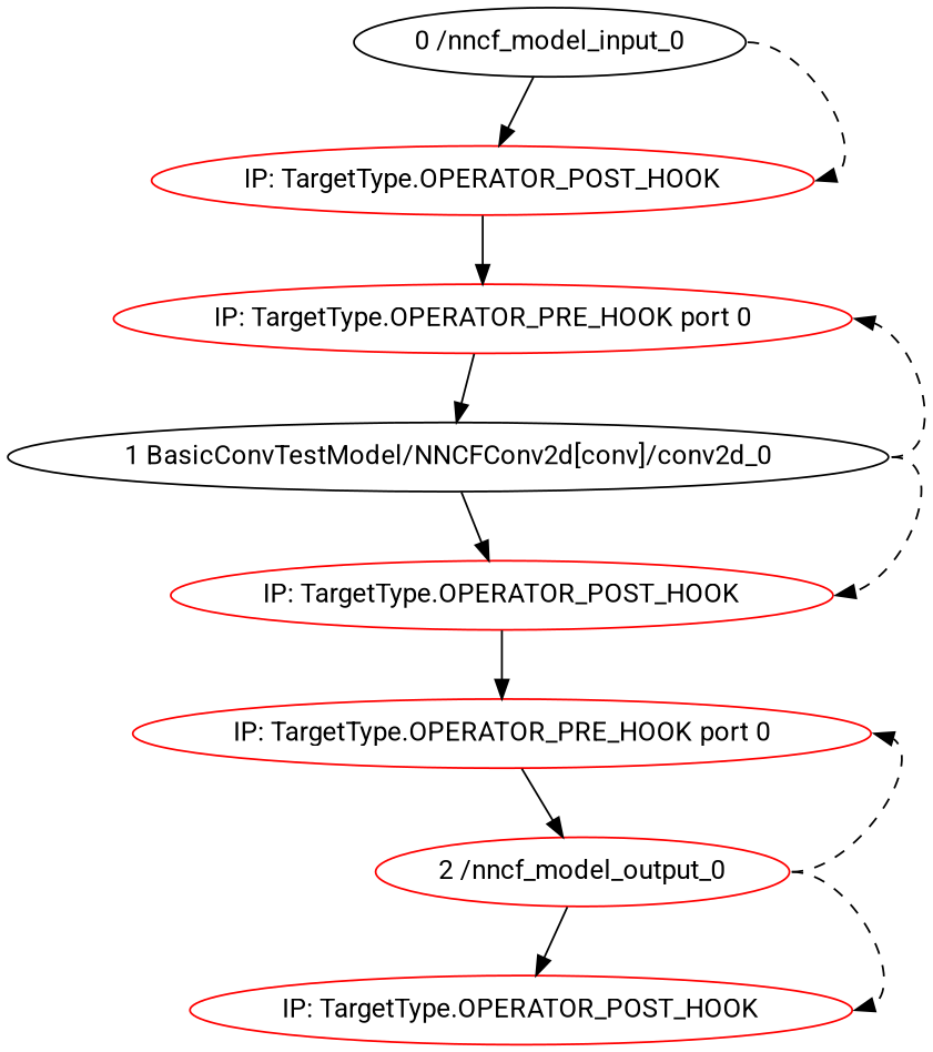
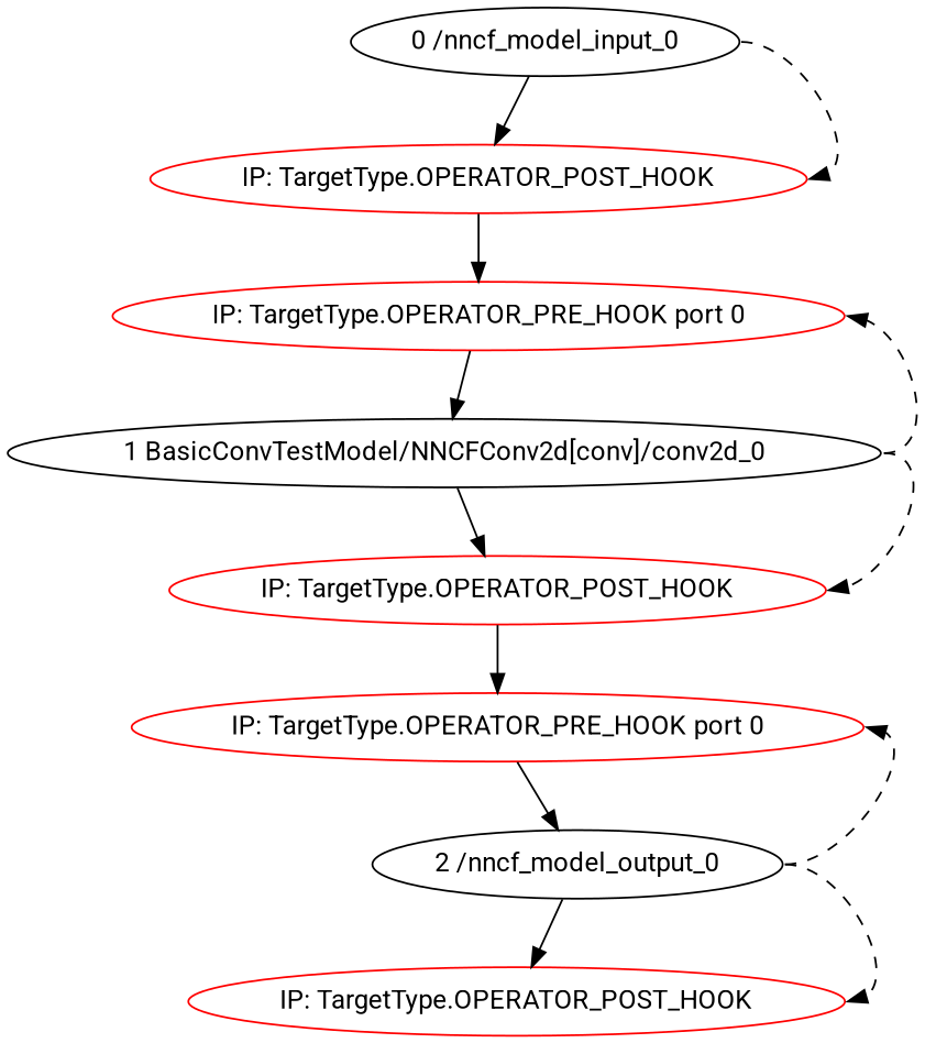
  digraph {
    fontname=Roboto
    node [color=red fontname=Roboto]
    edge [fontname=Roboto]
    n1 [label="IP: TargetType.OPERATOR_POST_HOOK"]
    "0 /nncf_model_input_0" [color=""]
    n3 [label="IP: TargetType.OPERATOR_PRE_HOOK port 0"]
    "1 BasicConvTestModel/NNCFConv2d[conv]/conv2d_0" [color=""]
    n5 [label="IP: TargetType.OPERATOR_POST_HOOK"]
    n6 [label="IP: TargetType.OPERATOR_PRE_HOOK port 0"]
-   "2 /nncf_model_output_0"
+   "2 /nncf_model_output_0" [color=""]
    n8 [label="IP: TargetType.OPERATOR_POST_HOOK"]
    n1 -> n3
    "0 /nncf_model_input_0" -> n1
    "0 /nncf_model_input_0" -> n1 [headport=e style=dashed tailport=e]
    n3 -> "1 BasicConvTestModel/NNCFConv2d[conv]/conv2d_0"
    "1 BasicConvTestModel/NNCFConv2d[conv]/conv2d_0" -> n3 [headport=e style=dashed tailport=e]
    "1 BasicConvTestModel/NNCFConv2d[conv]/conv2d_0" -> n5
    "1 BasicConvTestModel/NNCFConv2d[conv]/conv2d_0" -> n5 [headport=e style=dashed tailport=e]
    n5 -> n6
    n6 -> "2 /nncf_model_output_0"
    "2 /nncf_model_output_0" -> n6 [headport=e style=dashed tailport=e]
    "2 /nncf_model_output_0" -> n8
    "2 /nncf_model_output_0" -> n8 [headport=e style=dashed tailport=e]
  }
